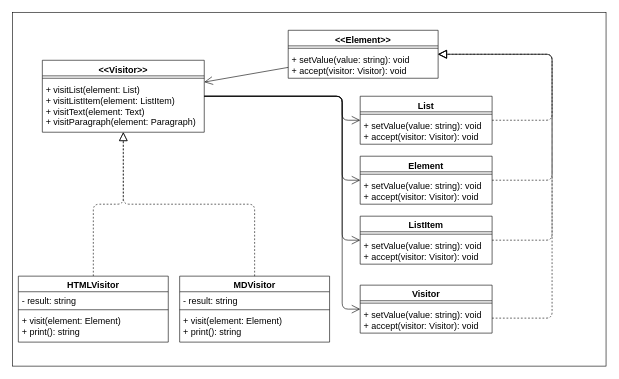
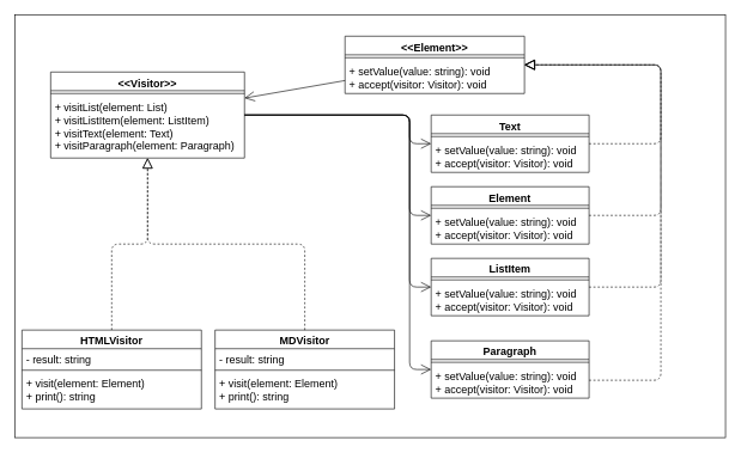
  <mxCell id="0" />
  <mxCell id="1" parent="0" />
  <mxCell id="2" value="" style="rounded=0;whiteSpace=wrap;html=1;" vertex="1" parent="1"><mxGeometry x="20" y="20" width="990" height="590" as="geometry" /></mxCell>
  <mxCell id="3" value="&lt;&lt;Visitor&gt;&gt;" style="swimlane;fontStyle=1;align=center;verticalAlign=top;childLayout=stackLayout;horizontal=1;startSize=26;horizontalStack=0;resizeParent=1;resizeParentMax=0;resizeLast=0;collapsible=1;marginBottom=0;fontSize=15;" vertex="1" parent="1"><mxGeometry x="70" y="100" width="270" height="120" as="geometry" /></mxCell>
  <mxCell id="4" value="" style="line;strokeWidth=1;fillColor=none;align=left;verticalAlign=middle;spacingTop=-1;spacingLeft=3;spacingRight=3;rotatable=0;labelPosition=right;points=[];portConstraint=eastwest;strokeColor=inherit;fontSize=15;" vertex="1" parent="3"><mxGeometry y="26" width="270" height="8" as="geometry" /></mxCell>
  <mxCell id="5" value="+ visitList(element: List)&#10;+ visitListItem(element: ListItem)&#10;+ visitText(element: Text)&#10;+ visitParagraph(element: Paragraph)" style="text;strokeColor=none;fillColor=none;align=left;verticalAlign=top;spacingLeft=4;spacingRight=4;overflow=hidden;rotatable=0;points=[[0,0.5],[1,0.5]];portConstraint=eastwest;fontSize=15;" vertex="1" parent="3"><mxGeometry y="34" width="270" height="86" as="geometry" /></mxCell>
  <mxCell id="6" value="&lt;&lt;Element&gt;&gt;" style="swimlane;fontStyle=1;align=center;verticalAlign=top;childLayout=stackLayout;horizontal=1;startSize=26;horizontalStack=0;resizeParent=1;resizeParentMax=0;resizeLast=0;collapsible=1;marginBottom=0;fontSize=15;" vertex="1" parent="1"><mxGeometry x="480" y="50" width="250" height="80" as="geometry" /></mxCell>
  <mxCell id="7" value="" style="line;strokeWidth=1;fillColor=none;align=left;verticalAlign=middle;spacingTop=-1;spacingLeft=3;spacingRight=3;rotatable=0;labelPosition=right;points=[];portConstraint=eastwest;strokeColor=inherit;fontSize=15;" vertex="1" parent="6"><mxGeometry y="26" width="250" height="8" as="geometry" /></mxCell>
  <mxCell id="8" value="+ setValue(value: string): void&#10;+ accept(visitor: Visitor): void" style="text;strokeColor=none;fillColor=none;align=left;verticalAlign=top;spacingLeft=4;spacingRight=4;overflow=hidden;rotatable=0;points=[[0,0.5],[1,0.5]];portConstraint=eastwest;fontSize=15;" vertex="1" parent="6"><mxGeometry y="34" width="250" height="46" as="geometry" /></mxCell>
  <mxCell id="9" value="" style="endArrow=block;dashed=1;endFill=0;endSize=12;html=1;fontSize=15;edgeStyle=orthogonalEdgeStyle;" edge="1" parent="1" source="10" target="3"><mxGeometry width="160" relative="1" as="geometry"><mxPoint x="290" y="460" as="sourcePoint" /><mxPoint x="450" y="460" as="targetPoint" /></mxGeometry></mxCell>
  <mxCell id="10" value="HTMLVisitor" style="swimlane;fontStyle=1;align=center;verticalAlign=top;childLayout=stackLayout;horizontal=1;startSize=26;horizontalStack=0;resizeParent=1;resizeParentMax=0;resizeLast=0;collapsible=1;marginBottom=0;fontSize=15;" vertex="1" parent="1"><mxGeometry x="30" y="460" width="250" height="110" as="geometry" /></mxCell>
  <mxCell id="11" value="- result: string" style="text;strokeColor=none;fillColor=none;align=left;verticalAlign=top;spacingLeft=4;spacingRight=4;overflow=hidden;rotatable=0;points=[[0,0.5],[1,0.5]];portConstraint=eastwest;fontSize=15;" vertex="1" parent="10"><mxGeometry y="26" width="250" height="26" as="geometry" /></mxCell>
  <mxCell id="12" value="" style="line;strokeWidth=1;fillColor=none;align=left;verticalAlign=middle;spacingTop=-1;spacingLeft=3;spacingRight=3;rotatable=0;labelPosition=right;points=[];portConstraint=eastwest;strokeColor=inherit;fontSize=15;" vertex="1" parent="10"><mxGeometry y="52" width="250" height="8" as="geometry" /></mxCell>
  <mxCell id="13" value="+ visit(element: Element)&#10;+ print(): string" style="text;strokeColor=none;fillColor=none;align=left;verticalAlign=top;spacingLeft=4;spacingRight=4;overflow=hidden;rotatable=0;points=[[0,0.5],[1,0.5]];portConstraint=eastwest;fontSize=15;" vertex="1" parent="10"><mxGeometry y="60" width="250" height="50" as="geometry" /></mxCell>
  <mxCell id="14" value="MDVisitor" style="swimlane;fontStyle=1;align=center;verticalAlign=top;childLayout=stackLayout;horizontal=1;startSize=26;horizontalStack=0;resizeParent=1;resizeParentMax=0;resizeLast=0;collapsible=1;marginBottom=0;fontSize=15;" vertex="1" parent="1"><mxGeometry x="299" y="460" width="250" height="110" as="geometry" /></mxCell>
  <mxCell id="15" value="- result: string" style="text;strokeColor=none;fillColor=none;align=left;verticalAlign=top;spacingLeft=4;spacingRight=4;overflow=hidden;rotatable=0;points=[[0,0.5],[1,0.5]];portConstraint=eastwest;fontSize=15;" vertex="1" parent="14"><mxGeometry y="26" width="250" height="26" as="geometry" /></mxCell>
  <mxCell id="16" value="" style="line;strokeWidth=1;fillColor=none;align=left;verticalAlign=middle;spacingTop=-1;spacingLeft=3;spacingRight=3;rotatable=0;labelPosition=right;points=[];portConstraint=eastwest;strokeColor=inherit;fontSize=15;" vertex="1" parent="14"><mxGeometry y="52" width="250" height="8" as="geometry" /></mxCell>
  <mxCell id="17" value="+ visit(element: Element)&#10;+ print(): string" style="text;strokeColor=none;fillColor=none;align=left;verticalAlign=top;spacingLeft=4;spacingRight=4;overflow=hidden;rotatable=0;points=[[0,0.5],[1,0.5]];portConstraint=eastwest;fontSize=15;" vertex="1" parent="14"><mxGeometry y="60" width="250" height="50" as="geometry" /></mxCell>
  <mxCell id="18" value="" style="endArrow=block;dashed=1;endFill=0;endSize=12;html=1;fontSize=15;edgeStyle=orthogonalEdgeStyle;" edge="1" parent="1" source="14" target="3"><mxGeometry width="160" relative="1" as="geometry"><mxPoint x="290" y="460" as="sourcePoint" /><mxPoint x="450" y="460" as="targetPoint" /></mxGeometry></mxCell>
  <mxCell id="19" value="" style="endArrow=open;endFill=1;endSize=12;html=1;fontSize=15;" edge="1" parent="1" source="6" target="3"><mxGeometry width="160" relative="1" as="geometry"><mxPoint x="320" y="440" as="sourcePoint" /><mxPoint x="480" y="440" as="targetPoint" /></mxGeometry></mxCell>
- <mxCell id="20" value="List" style="swimlane;fontStyle=1;align=center;verticalAlign=top;childLayout=stackLayout;horizontal=1;startSize=26;horizontalStack=0;resizeParent=1;resizeParentMax=0;resizeLast=0;collapsible=1;marginBottom=0;fontSize=15;" vertex="1" parent="1"><mxGeometry x="600" y="160" width="220" height="80" as="geometry" /></mxCell>
+ <mxCell id="20" value="Text" style="swimlane;fontStyle=1;align=center;verticalAlign=top;childLayout=stackLayout;horizontal=1;startSize=26;horizontalStack=0;resizeParent=1;resizeParentMax=0;resizeLast=0;collapsible=1;marginBottom=0;fontSize=15;" vertex="1" parent="1"><mxGeometry x="600" y="160" width="220" height="80" as="geometry" /></mxCell>
  <mxCell id="21" value="" style="line;strokeWidth=1;fillColor=none;align=left;verticalAlign=middle;spacingTop=-1;spacingLeft=3;spacingRight=3;rotatable=0;labelPosition=right;points=[];portConstraint=eastwest;strokeColor=inherit;fontSize=15;" vertex="1" parent="20"><mxGeometry y="26" width="220" height="8" as="geometry" /></mxCell>
  <mxCell id="22" value="+ setValue(value: string): void&#10;+ accept(visitor: Visitor): void" style="text;strokeColor=none;fillColor=none;align=left;verticalAlign=top;spacingLeft=4;spacingRight=4;overflow=hidden;rotatable=0;points=[[0,0.5],[1,0.5]];portConstraint=eastwest;fontSize=15;" vertex="1" parent="20"><mxGeometry y="34" width="220" height="46" as="geometry" /></mxCell>
  <mxCell id="23" value="Element" style="swimlane;fontStyle=1;align=center;verticalAlign=top;childLayout=stackLayout;horizontal=1;startSize=26;horizontalStack=0;resizeParent=1;resizeParentMax=0;resizeLast=0;collapsible=1;marginBottom=0;fontSize=15;" vertex="1" parent="1"><mxGeometry x="600" y="260" width="220" height="80" as="geometry" /></mxCell>
  <mxCell id="24" value="" style="line;strokeWidth=1;fillColor=none;align=left;verticalAlign=middle;spacingTop=-1;spacingLeft=3;spacingRight=3;rotatable=0;labelPosition=right;points=[];portConstraint=eastwest;strokeColor=inherit;fontSize=15;" vertex="1" parent="23"><mxGeometry y="26" width="220" height="8" as="geometry" /></mxCell>
  <mxCell id="25" value="+ setValue(value: string): void&#10;+ accept(visitor: Visitor): void" style="text;strokeColor=none;fillColor=none;align=left;verticalAlign=top;spacingLeft=4;spacingRight=4;overflow=hidden;rotatable=0;points=[[0,0.5],[1,0.5]];portConstraint=eastwest;fontSize=15;" vertex="1" parent="23"><mxGeometry y="34" width="220" height="46" as="geometry" /></mxCell>
  <mxCell id="26" value="ListItem" style="swimlane;fontStyle=1;align=center;verticalAlign=top;childLayout=stackLayout;horizontal=1;startSize=26;horizontalStack=0;resizeParent=1;resizeParentMax=0;resizeLast=0;collapsible=1;marginBottom=0;fontSize=15;" vertex="1" parent="1"><mxGeometry x="600" y="360" width="220" height="80" as="geometry" /></mxCell>
  <mxCell id="27" value="" style="line;strokeWidth=1;fillColor=none;align=left;verticalAlign=middle;spacingTop=-1;spacingLeft=3;spacingRight=3;rotatable=0;labelPosition=right;points=[];portConstraint=eastwest;strokeColor=inherit;fontSize=15;" vertex="1" parent="26"><mxGeometry y="26" width="220" height="8" as="geometry" /></mxCell>
  <mxCell id="28" value="+ setValue(value: string): void&#10;+ accept(visitor: Visitor): void" style="text;strokeColor=none;fillColor=none;align=left;verticalAlign=top;spacingLeft=4;spacingRight=4;overflow=hidden;rotatable=0;points=[[0,0.5],[1,0.5]];portConstraint=eastwest;fontSize=15;" vertex="1" parent="26"><mxGeometry y="34" width="220" height="46" as="geometry" /></mxCell>
- <mxCell id="29" value="Visitor" style="swimlane;fontStyle=1;align=center;verticalAlign=top;childLayout=stackLayout;horizontal=1;startSize=26;horizontalStack=0;resizeParent=1;resizeParentMax=0;resizeLast=0;collapsible=1;marginBottom=0;fontSize=15;" vertex="1" parent="1"><mxGeometry x="600" y="475" width="220" height="80" as="geometry" /></mxCell>
+ <mxCell id="29" value="Paragraph" style="swimlane;fontStyle=1;align=center;verticalAlign=top;childLayout=stackLayout;horizontal=1;startSize=26;horizontalStack=0;resizeParent=1;resizeParentMax=0;resizeLast=0;collapsible=1;marginBottom=0;fontSize=15;" vertex="1" parent="1"><mxGeometry x="600" y="475" width="220" height="80" as="geometry" /></mxCell>
  <mxCell id="30" value="" style="line;strokeWidth=1;fillColor=none;align=left;verticalAlign=middle;spacingTop=-1;spacingLeft=3;spacingRight=3;rotatable=0;labelPosition=right;points=[];portConstraint=eastwest;strokeColor=inherit;fontSize=15;" vertex="1" parent="29"><mxGeometry y="26" width="220" height="8" as="geometry" /></mxCell>
  <mxCell id="31" value="+ setValue(value: string): void&#10;+ accept(visitor: Visitor): void" style="text;strokeColor=none;fillColor=none;align=left;verticalAlign=top;spacingLeft=4;spacingRight=4;overflow=hidden;rotatable=0;points=[[0,0.5],[1,0.5]];portConstraint=eastwest;fontSize=15;" vertex="1" parent="29"><mxGeometry y="34" width="220" height="46" as="geometry" /></mxCell>
  <mxCell id="32" value="" style="endArrow=block;dashed=1;endFill=0;endSize=12;html=1;fontSize=15;edgeStyle=orthogonalEdgeStyle;" edge="1" parent="1" source="23" target="6"><mxGeometry width="160" relative="1" as="geometry"><mxPoint x="681.818" y="170" as="sourcePoint" /><mxPoint x="653.182" y="140" as="targetPoint" /><Array as="points"><mxPoint x="920" y="300" /><mxPoint x="920" y="90" /></Array></mxGeometry></mxCell>
  <mxCell id="33" value="" style="endArrow=block;dashed=1;endFill=0;endSize=12;html=1;fontSize=15;edgeStyle=orthogonalEdgeStyle;" edge="1" parent="1" source="20" target="6"><mxGeometry width="160" relative="1" as="geometry"><mxPoint x="490" y="420" as="sourcePoint" /><mxPoint x="650" y="420" as="targetPoint" /><Array as="points"><mxPoint x="920" y="200" /><mxPoint x="920" y="90" /></Array></mxGeometry></mxCell>
  <mxCell id="34" value="" style="endArrow=block;dashed=1;endFill=0;endSize=12;html=1;fontSize=15;edgeStyle=orthogonalEdgeStyle;" edge="1" parent="1" source="28" target="6"><mxGeometry width="160" relative="1" as="geometry"><mxPoint x="830" y="310" as="sourcePoint" /><mxPoint x="740" y="100" as="targetPoint" /><Array as="points"><mxPoint x="920" y="400" /><mxPoint x="920" y="90" /></Array></mxGeometry></mxCell>
  <mxCell id="35" value="" style="endArrow=block;dashed=1;endFill=0;endSize=12;html=1;fontSize=15;edgeStyle=orthogonalEdgeStyle;" edge="1" parent="1" source="29" target="6"><mxGeometry width="160" relative="1" as="geometry"><mxPoint x="830" y="410" as="sourcePoint" /><mxPoint x="740" y="100" as="targetPoint" /><Array as="points"><mxPoint x="920" y="530" /><mxPoint x="920" y="90" /></Array></mxGeometry></mxCell>
  <mxCell id="36" value="" style="endArrow=open;endFill=1;endSize=12;html=1;fontSize=15;edgeStyle=orthogonalEdgeStyle;" edge="1" parent="1" source="3" target="20"><mxGeometry width="160" relative="1" as="geometry"><mxPoint x="380" y="340" as="sourcePoint" /><mxPoint x="540" y="340" as="targetPoint" /><Array as="points"><mxPoint x="570" y="160" /><mxPoint x="570" y="200" /></Array></mxGeometry></mxCell>
  <mxCell id="37" value="" style="endArrow=open;endFill=1;endSize=12;html=1;fontSize=15;edgeStyle=orthogonalEdgeStyle;" edge="1" parent="1" source="3" target="23"><mxGeometry width="160" relative="1" as="geometry"><mxPoint x="350" y="180.693" as="sourcePoint" /><mxPoint x="610" y="201.287" as="targetPoint" /><Array as="points"><mxPoint x="570" y="160" /><mxPoint x="570" y="300" /></Array></mxGeometry></mxCell>
  <mxCell id="38" value="" style="endArrow=open;endFill=1;endSize=12;html=1;fontSize=15;edgeStyle=orthogonalEdgeStyle;" edge="1" parent="1" source="3" target="26"><mxGeometry width="160" relative="1" as="geometry"><mxPoint x="350" y="207.426" as="sourcePoint" /><mxPoint x="610" y="279.505" as="targetPoint" /><Array as="points"><mxPoint x="570" y="160" /><mxPoint x="570" y="400" /></Array></mxGeometry></mxCell>
  <mxCell id="39" value="" style="endArrow=open;endFill=1;endSize=12;html=1;fontSize=15;edgeStyle=orthogonalEdgeStyle;" edge="1" parent="1" source="3" target="29"><mxGeometry width="160" relative="1" as="geometry"><mxPoint x="341.25" y="230" as="sourcePoint" /><mxPoint x="635.833" y="370" as="targetPoint" /><Array as="points"><mxPoint x="570" y="160" /><mxPoint x="570" y="515" /></Array></mxGeometry></mxCell>
